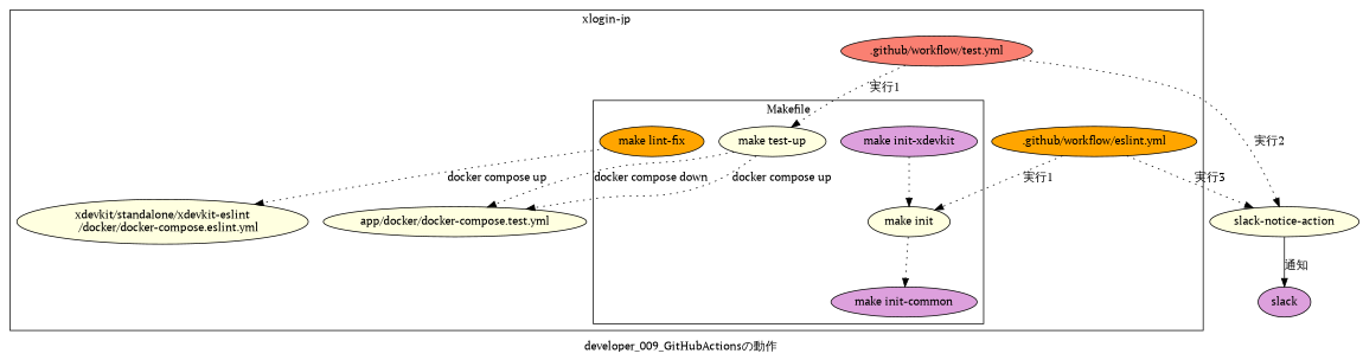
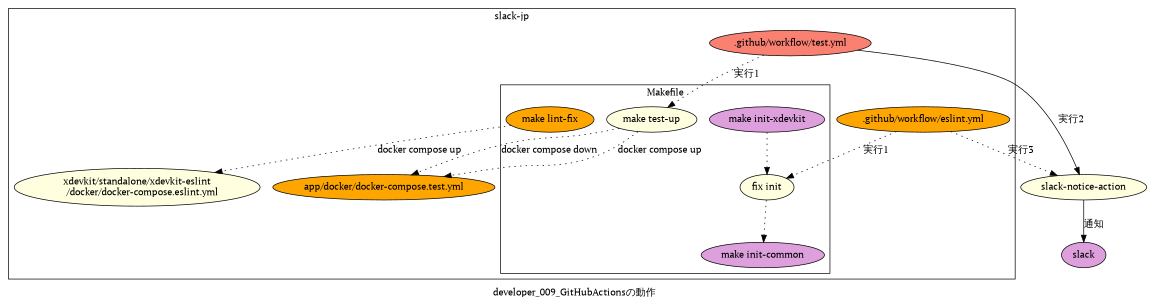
  digraph {
    fontname="PT Serif"
    label="developer_009_GitHubActionsの動作"
    rankdir=TB
    node [fillcolor=lightyellow fontname="PT Serif" style=filled]
    edge [fontname="PT Serif" style=dotted]
-   n1 [label="make init"]
+   n1 [label="fix init"]
    n2 [fillcolor=plum label="make init-xdevkit"]
    n3 [fillcolor=plum label="make init-common"]
    n4 [fillcolor=orange label="make lint-fix"]
    n5 [label="make test-up"]
    n6 [fillcolor=orange label=".github/workflow/eslint.yml"]
    n7 [fillcolor=salmon label=".github/workflow/test.yml"]
    n8 [label="xdevkit/standalone/xdevkit-eslint\n    /docker/docker-compose.eslint.yml"]
-   n9 [label="app/docker/docker-compose.test.yml"]
+   n9 [fillcolor=orange label="app/docker/docker-compose.test.yml"]
    n10 [label="slack-notice-action"]
    n11 [fillcolor=plum label=slack]
    subgraph cluster_1 {
-     label="xlogin-jp"
+     label="slack-jp"
      n6
      n7
      n8
      n9
      subgraph cluster_2 {
        label=Makefile
        n1
        n2
        n3
        n4
        n5
      }
    }
    n1 -> n3
    n2 -> n1
    n4 -> n8 [label="docker compose up"]
    n5 -> n9 [label="docker compose down"]
    n5 -> n9 [label="docker compose up"]
    n6 -> n1 [label="実行1"]
    n6 -> n10 [label="実行3"]
    n7 -> n5 [label="実行1"]
-   n7 -> n10 [label="実行2"]
+   n7 -> n10 [label="実行2" style=solid]
    n10 -> n11 [label="通知" style=solid]
  }
